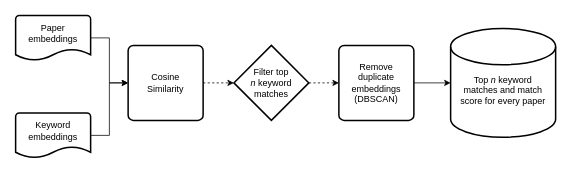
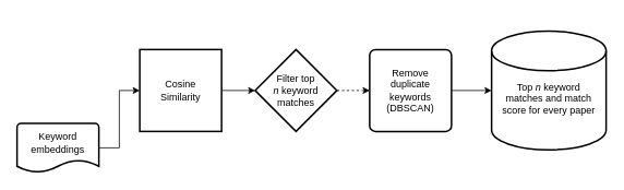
  <mxCell id="0" />
  <mxCell id="1" parent="0" />
- <mxCell id="2" style="edgeStyle=orthogonalEdgeStyle;rounded=0;orthogonalLoop=1;jettySize=auto;html=1;exitX=1;exitY=0.5;exitDx=0;exitDy=0;exitPerimeter=0;entryX=0;entryY=0.5;entryDx=0;entryDy=0;" edge="1" parent="1" source="3" target="7"><mxGeometry relative="1" as="geometry" /></mxCell>
- <mxCell id="3" value="Paper embeddings" style="strokeWidth=2;html=1;shape=mxgraph.flowchart.document2;whiteSpace=wrap;size=0.25;spacingBottom=12;" parent="1" vertex="1"><mxGeometry x="20" y="20" width="100" height="60" as="geometry" /></mxCell>
  <mxCell id="4" style="edgeStyle=orthogonalEdgeStyle;rounded=0;orthogonalLoop=1;jettySize=auto;html=1;exitX=1;exitY=0.5;exitDx=0;exitDy=0;exitPerimeter=0;entryX=0;entryY=0.5;entryDx=0;entryDy=0;" edge="1" parent="1" source="5" target="7"><mxGeometry relative="1" as="geometry" /></mxCell>
  <mxCell id="5" value="Keyword embeddings" style="strokeWidth=2;html=1;shape=mxgraph.flowchart.document2;whiteSpace=wrap;size=0.25;spacingBottom=12;" parent="1" vertex="1"><mxGeometry x="20" y="150" width="100" height="60" as="geometry" /></mxCell>
- <mxCell id="6" style="edgeStyle=orthogonalEdgeStyle;rounded=0;orthogonalLoop=1;jettySize=auto;html=1;exitX=1;exitY=0.5;exitDx=0;exitDy=0;entryX=0;entryY=0.5;entryDx=0;entryDy=0;dashed=1;" edge="1" parent="1" source="7" target="9"><mxGeometry relative="1" as="geometry" /></mxCell>
- <mxCell id="7" value="Cosine Similarity" style="rounded=1;whiteSpace=wrap;html=1;absoluteArcSize=1;arcSize=14;strokeWidth=2;spacingLeft=10;spacingRight=10;" vertex="1" parent="1"><mxGeometry x="170" y="60" width="100" height="100" as="geometry" /></mxCell>
+ <mxCell id="6" style="edgeStyle=orthogonalEdgeStyle;rounded=0;orthogonalLoop=1;jettySize=auto;html=1;exitX=1;exitY=0.5;exitDx=0;exitDy=0;entryX=0;entryY=0.5;entryDx=0;entryDy=0;" edge="1" parent="1" source="7" target="9"><mxGeometry relative="1" as="geometry" /></mxCell>
+ <mxCell id="7" value="Cosine Similarity" style="whiteSpace=wrap;html=1;absoluteArcSize=1;arcSize=14;strokeWidth=2;spacingLeft=10;spacingRight=10;rounded=0;" vertex="1" parent="1"><mxGeometry x="170" y="60" width="100" height="100" as="geometry" /></mxCell>
  <mxCell id="8" style="edgeStyle=orthogonalEdgeStyle;rounded=0;orthogonalLoop=1;jettySize=auto;html=1;exitX=1;exitY=0.5;exitDx=0;exitDy=0;dashed=1;" edge="1" parent="1" source="9" target="11"><mxGeometry relative="1" as="geometry" /></mxCell>
  <mxCell id="9" value="Filter top &lt;i&gt;n&lt;/i&gt;&amp;nbsp;keyword matches" style="rhombus;whiteSpace=wrap;html=1;absoluteArcSize=1;arcSize=14;strokeWidth=2;" vertex="1" parent="1"><mxGeometry x="311" y="60" width="100" height="100" as="geometry" /></mxCell>
  <mxCell id="10" style="edgeStyle=orthogonalEdgeStyle;rounded=0;orthogonalLoop=1;jettySize=auto;html=1;exitX=1;exitY=0.5;exitDx=0;exitDy=0;entryX=0;entryY=0.5;entryDx=0;entryDy=0;entryPerimeter=0;" edge="1" parent="1" source="11" target="12"><mxGeometry relative="1" as="geometry" /></mxCell>
- <mxCell id="11" value="Remove duplicate embeddings (DBSCAN)" style="rounded=1;whiteSpace=wrap;html=1;absoluteArcSize=1;arcSize=14;strokeWidth=2;spacingLeft=10;spacingRight=10;" vertex="1" parent="1"><mxGeometry x="451" y="60" width="100" height="100" as="geometry" /></mxCell>
+ <mxCell id="11" value="Remove duplicate keywords (DBSCAN)" style="rounded=1;whiteSpace=wrap;html=1;absoluteArcSize=1;arcSize=14;strokeWidth=2;spacingLeft=10;spacingRight=10;" vertex="1" parent="1"><mxGeometry x="451" y="60" width="100" height="100" as="geometry" /></mxCell>
  <mxCell id="12" value="Top &lt;i&gt;n&lt;/i&gt;&amp;nbsp;keyword matches and match score for every paper" style="strokeWidth=2;html=1;shape=mxgraph.flowchart.database;whiteSpace=wrap;spacingTop=20;spacingLeft=10;spacingRight=10;" vertex="1" parent="1"><mxGeometry x="600" y="37.5" width="140" height="145" as="geometry" /></mxCell>
